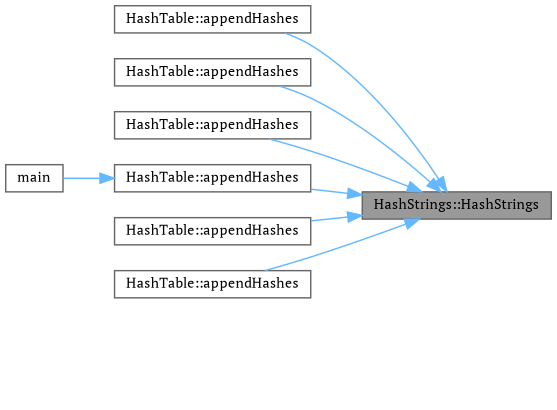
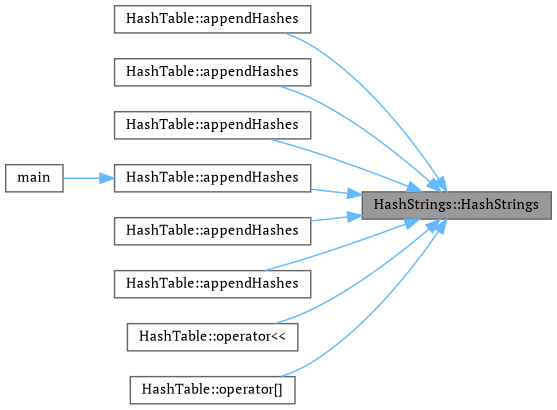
  digraph {
    fontname="PT Serif"
    rankdir=RL
    node [color=grey40 fillcolor=white fontname="PT Serif" fontsize=10 shape=box style=filled]
    edge [color=steelblue1 dir=back fontname="PT Serif" fontsize=10 labelfontname=Helvetica labelfontsize=10 style=solid]
    n1 [color=gray40 fillcolor=grey60 fontcolor=black height=0.2 label="HashStrings::HashStrings" width=0.4]
    n2 [height=0.2 label="HashTable::appendHashes" width=0.4]
    n3 [height=0.2 label="HashTable::appendHashes" width=0.4]
    n4 [height=0.2 label="HashTable::appendHashes" width=0.4]
    n5 [height=0.2 label="HashTable::appendHashes" width=0.4]
    n6 [height=0.2 label="HashTable::appendHashes" width=0.4]
    n7 [height=0.2 label="HashTable::appendHashes" width=0.4]
+   n8 [height=0.2 label="HashTable::operator\<\<" width=0.4]
+   n9 [height=0.2 label="HashTable::operator[]" width=0.4]
    n10 [height=0.2 label=main width=0.4]
    n1 -> n2
    n1 -> n3
    n1 -> n4
    n1 -> n5
    n1 -> n6
    n1 -> n7
+   n1 -> n8
+   n1 -> n9
    n5 -> n10
  }
